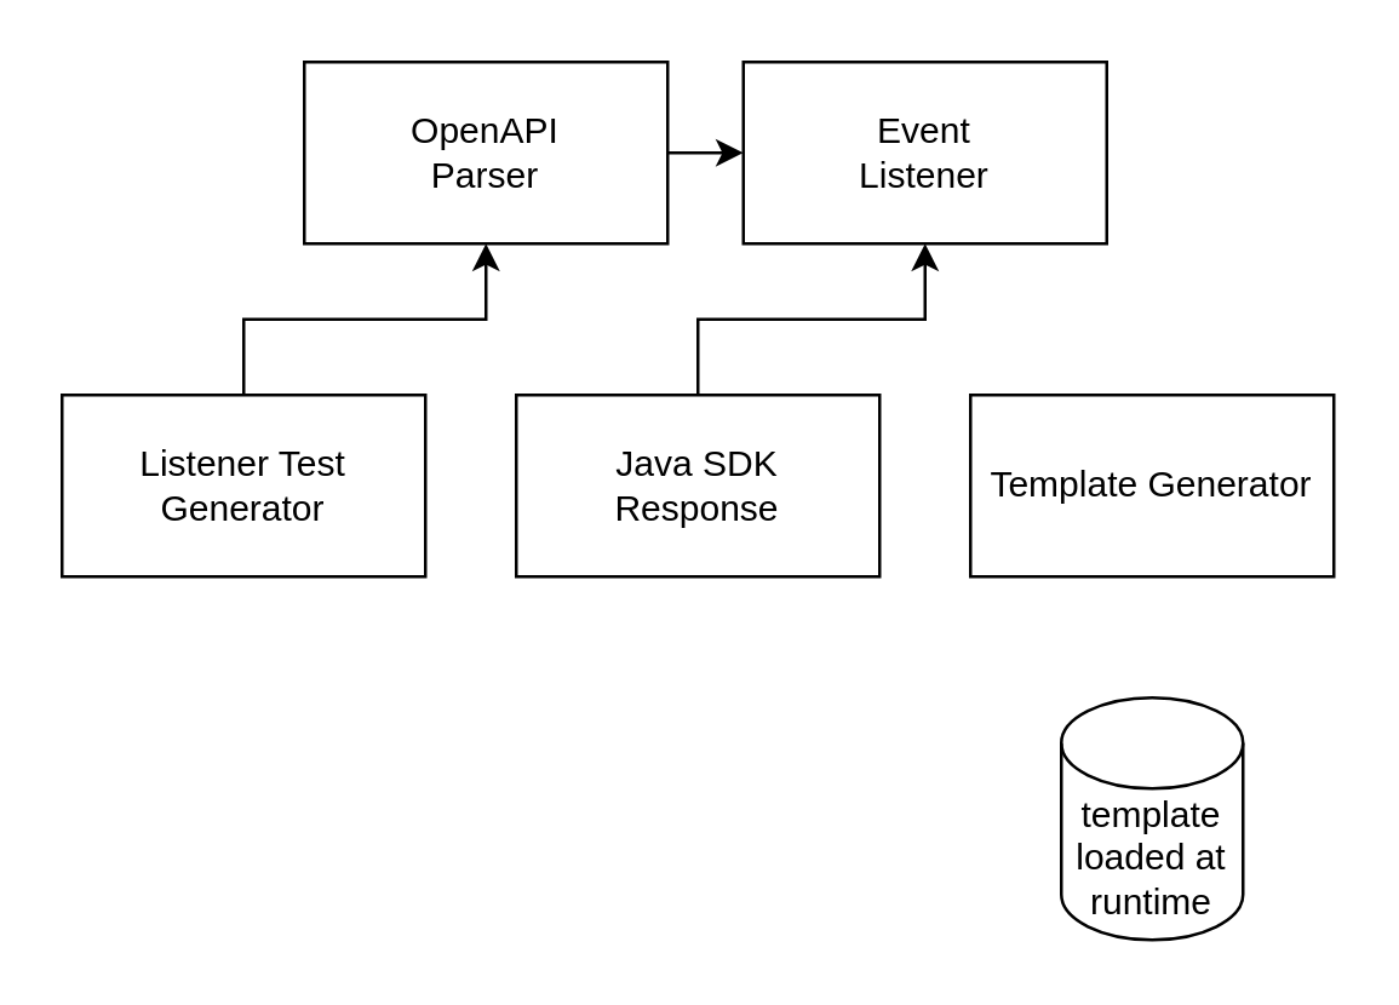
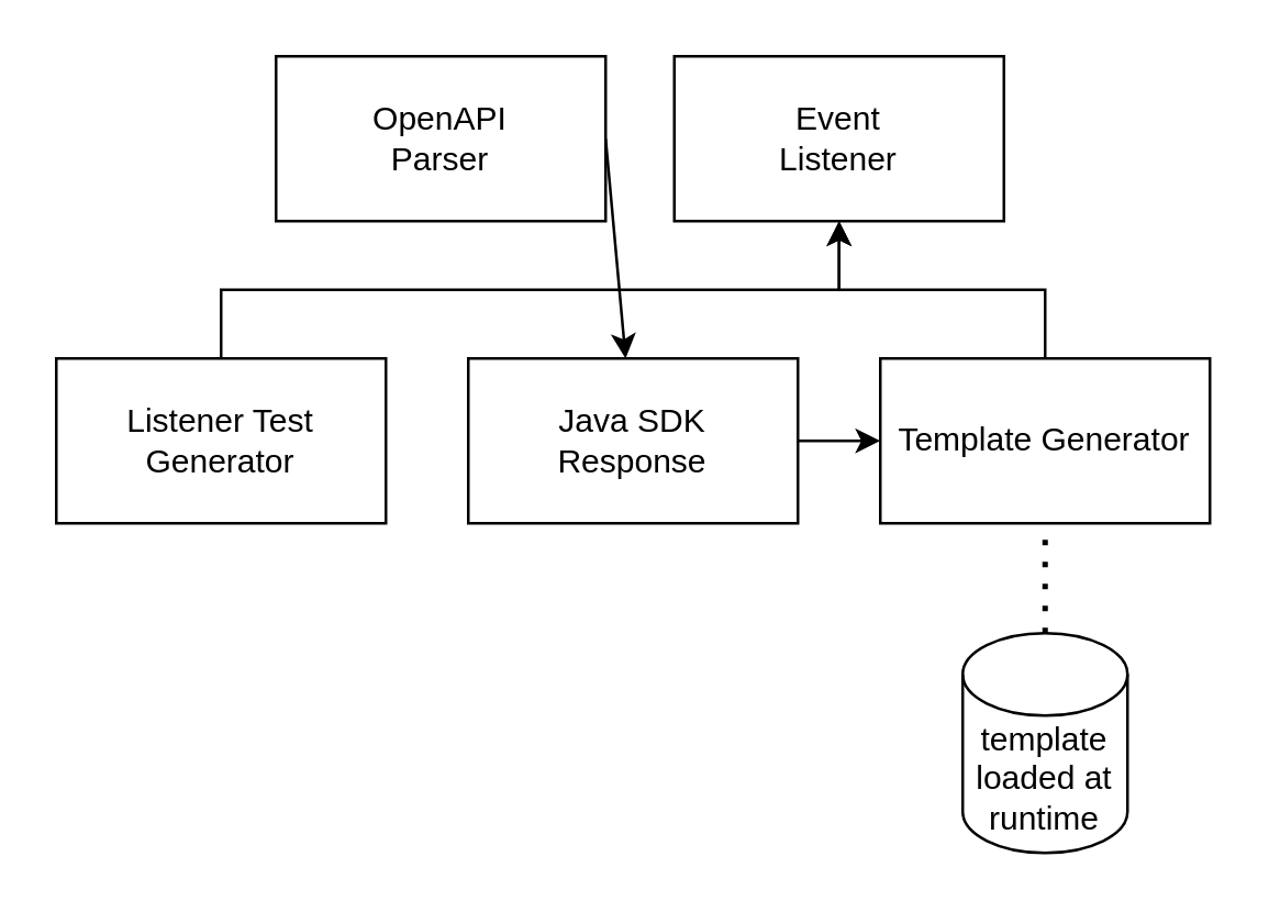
  <mxCell id="0" />
  <mxCell id="1" parent="0" />
  <mxCell id="2" value="OpenAPI&lt;br&gt;Parser" style="rounded=0;whiteSpace=wrap;html=1;" parent="1" vertex="1"><mxGeometry x="100" y="20" width="120" height="60" as="geometry" /></mxCell>
  <mxCell id="3" value="Event&lt;br&gt;Listener" style="rounded=0;whiteSpace=wrap;html=1;" parent="1" vertex="1"><mxGeometry x="245" y="20" width="120" height="60" as="geometry" /></mxCell>
- <mxCell id="4" value="" style="endArrow=classic;html=1;exitX=1;exitY=0.5;exitDx=0;exitDy=0;entryX=0;entryY=0.5;entryDx=0;entryDy=0;" parent="1" source="2" target="3" edge="1"><mxGeometry width="50" height="50" relative="1" as="geometry"><mxPoint x="340" y="290" as="sourcePoint" /><mxPoint x="390" y="240" as="targetPoint" /></mxGeometry></mxCell>
- <mxCell id="5" style="edgeStyle=orthogonalEdgeStyle;rounded=0;orthogonalLoop=1;jettySize=auto;html=1;entryX=0.5;entryY=1;entryDx=0;entryDy=0;" parent="1" source="6" target="3" edge="1"><mxGeometry relative="1" as="geometry" /></mxCell>
+ <mxCell id="4" value="" style="endArrow=classic;html=1;exitX=1;exitY=0.5;exitDx=0;exitDy=0;" parent="1" source="2" target="6" edge="1"><mxGeometry width="50" height="50" relative="1" as="geometry"><mxPoint x="340" y="290" as="sourcePoint" /><mxPoint x="390" y="240" as="targetPoint" /></mxGeometry></mxCell>
+ <mxCell id="5" style="edgeStyle=orthogonalEdgeStyle;rounded=0;orthogonalLoop=1;jettySize=auto;html=1;" parent="1" source="6" target="8" edge="1"><mxGeometry relative="1" as="geometry" /></mxCell>
  <mxCell id="6" value="Java SDK&lt;br&gt;Response" style="rounded=0;whiteSpace=wrap;html=1;" parent="1" vertex="1"><mxGeometry x="170" y="130" width="120" height="60" as="geometry" /></mxCell>
+ <mxCell id="7" style="edgeStyle=orthogonalEdgeStyle;rounded=0;orthogonalLoop=1;jettySize=auto;html=1;entryX=0.5;entryY=1;entryDx=0;entryDy=0;" parent="1" source="8" target="3" edge="1"><mxGeometry relative="1" as="geometry" /></mxCell>
  <mxCell id="8" value="Template Generator" style="rounded=0;whiteSpace=wrap;html=1;" parent="1" vertex="1"><mxGeometry x="320" y="130" width="120" height="60" as="geometry" /></mxCell>
- <mxCell id="9" style="edgeStyle=orthogonalEdgeStyle;rounded=0;orthogonalLoop=1;jettySize=auto;html=1;exitX=0.5;exitY=0;exitDx=0;exitDy=0;" parent="1" source="10" target="2" edge="1"><mxGeometry relative="1" as="geometry" /></mxCell>
+ <mxCell id="9" style="edgeStyle=orthogonalEdgeStyle;rounded=0;orthogonalLoop=1;jettySize=auto;html=1;exitX=0.5;exitY=0;exitDx=0;exitDy=0;entryX=0.5;entryY=1;entryDx=0;entryDy=0;" parent="1" source="10" target="3" edge="1"><mxGeometry relative="1" as="geometry" /></mxCell>
  <mxCell id="10" value="Listener Test&lt;br&gt;Generator" style="rounded=0;whiteSpace=wrap;html=1;" parent="1" vertex="1"><mxGeometry x="20" y="130" width="120" height="60" as="geometry" /></mxCell>
  <mxCell id="11" value="template&lt;br&gt;loaded at&lt;br&gt;runtime" style="shape=cylinder3;whiteSpace=wrap;html=1;boundedLbl=1;backgroundOutline=1;size=15;" vertex="1" parent="1"><mxGeometry x="350" y="230" width="60" height="80" as="geometry" /></mxCell>
+ <mxCell id="12" value="" style="endArrow=none;dashed=1;html=1;dashPattern=1 3;strokeWidth=2;entryX=0.5;entryY=1;entryDx=0;entryDy=0;exitX=0.5;exitY=0;exitDx=0;exitDy=0;exitPerimeter=0;" edge="1" parent="1" source="11" target="8"><mxGeometry width="50" height="50" relative="1" as="geometry"><mxPoint x="340" y="230" as="sourcePoint" /><mxPoint x="390" y="180" as="targetPoint" /></mxGeometry></mxCell>
